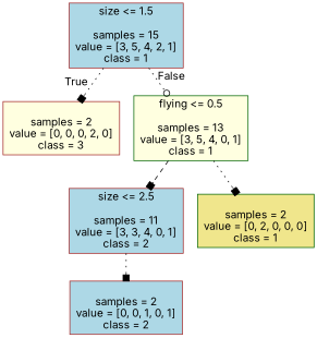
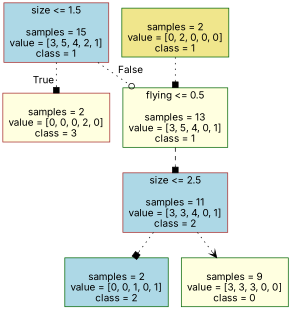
  digraph {
    fontname=Inter
    node [color=darkgreen fillcolor=lightblue fontname=Inter shape=box style=filled]
    edge [arrowhead=box fontname=Inter style=dotted]
    n1 [color=brown label="size <= 1.5\n\nsamples = 15\nvalue = [3, 5, 4, 2, 1]\nclass = 1"]
    n2 [color=brown fillcolor=lightyellow label="\nsamples = 2\nvalue = [0, 0, 0, 2, 0]\nclass = 3"]
    n3 [fillcolor=lightyellow label="flying <= 0.5\n\nsamples = 13\nvalue = [3, 5, 4, 0, 1]\nclass = 1"]
    n4 [color=brown label="size <= 2.5\n\nsamples = 11\nvalue = [3, 3, 4, 0, 1]\nclass = 2"]
    n5 [fillcolor=khaki label="\nsamples = 2\nvalue = [0, 2, 0, 0, 0]\nclass = 1"]
-   n6 [color=brown label="\nsamples = 2\nvalue = [0, 0, 1, 0, 1]\nclass = 2"]
+   n6 [label="\nsamples = 2\nvalue = [0, 0, 1, 0, 1]\nclass = 2"]
+   n7 [fillcolor=lightyellow label="\nsamples = 9\nvalue = [3, 3, 3, 0, 0]\nclass = 0"]
    n1 -> n2 [headlabel=True labelangle=45 labeldistance=2.5]
    n1 -> n3 [arrowhead=odot headlabel=False labelangle=-45 labeldistance=2.5]
    n3 -> n4 [style=dashed]
-   n3 -> n5
+   n5 -> n3
    n4 -> n6
+   n4 -> n7 [arrowhead=vee]
  }
